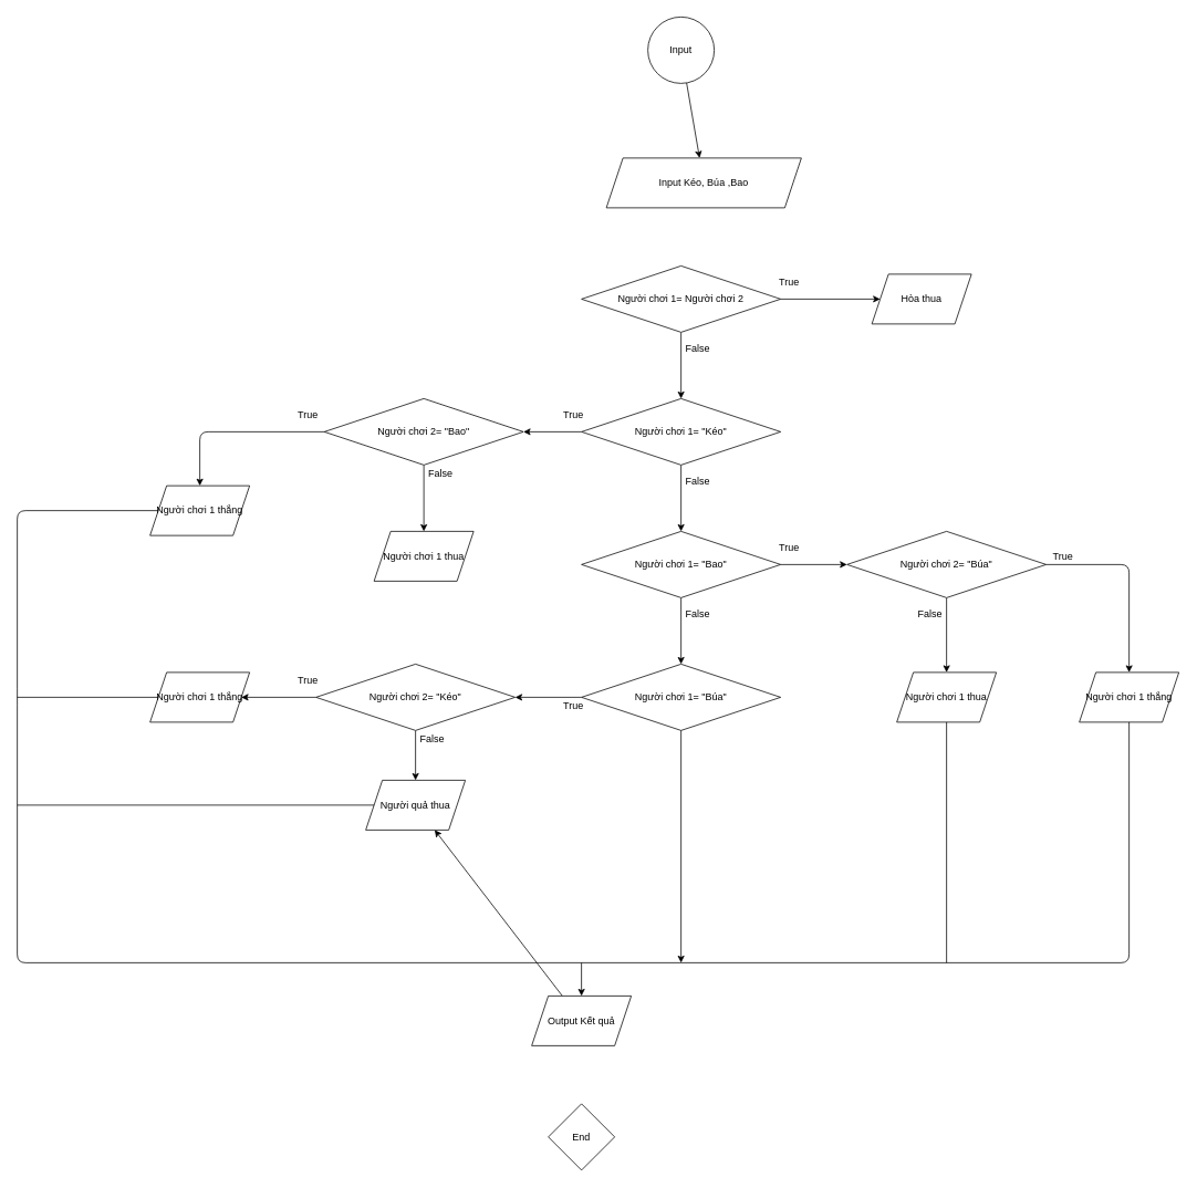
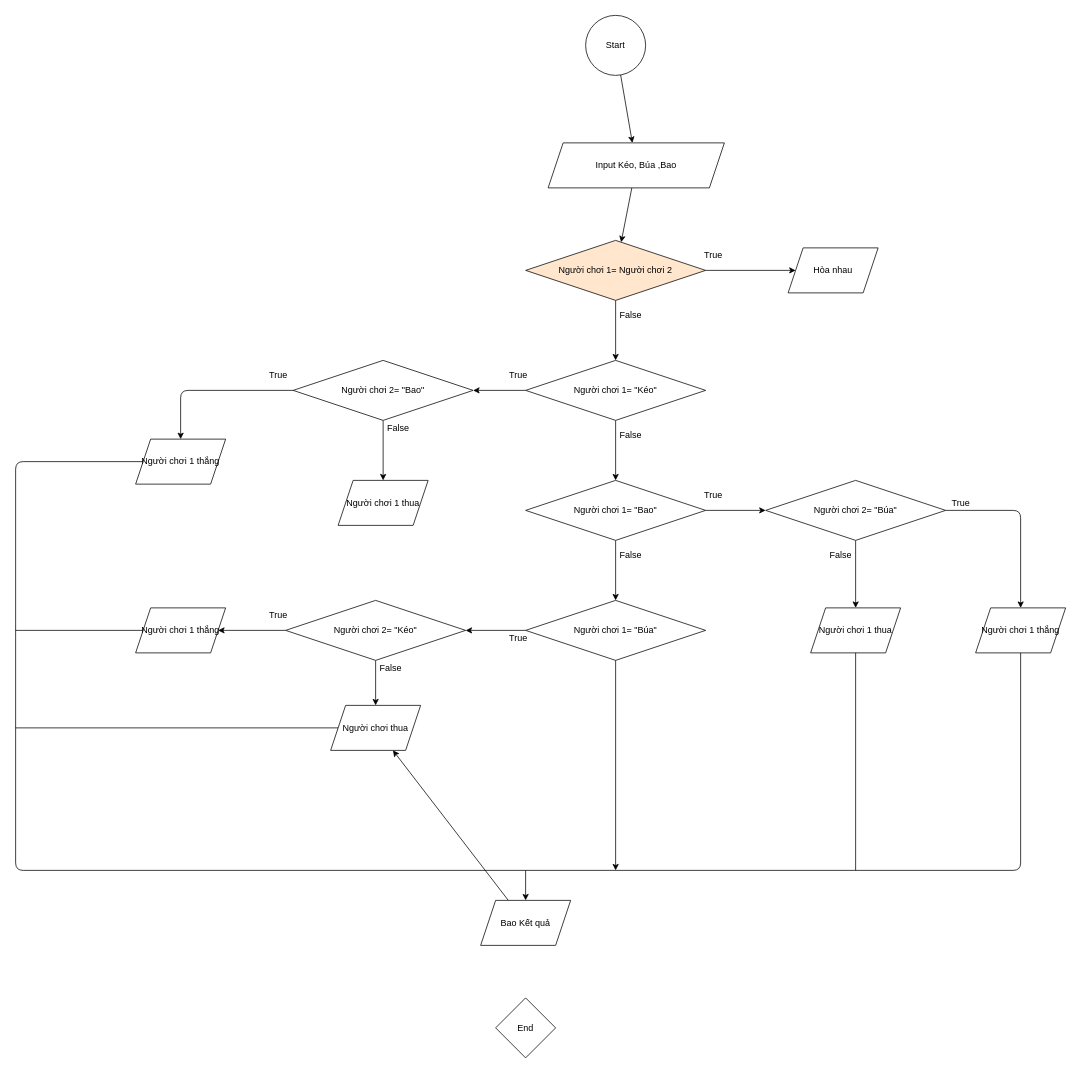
  <mxCell id="0" />
  <mxCell id="1" parent="0" />
  <mxCell id="2" value="" style="edgeStyle=none;html=1;" edge="1" parent="1" source="3" target="5"><mxGeometry relative="1" as="geometry" /></mxCell>
- <mxCell id="3" value="Input" style="ellipse;whiteSpace=wrap;html=1;aspect=fixed;" vertex="1" parent="1"><mxGeometry x="780" y="20" width="80" height="80" as="geometry" /></mxCell>
+ <mxCell id="3" value="Start" style="ellipse;whiteSpace=wrap;html=1;aspect=fixed;" vertex="1" parent="1"><mxGeometry x="780" y="20" width="80" height="80" as="geometry" /></mxCell>
+ <mxCell id="4" value="" style="edgeStyle=none;html=1;" edge="1" parent="1" source="5" target="8"><mxGeometry relative="1" as="geometry" /></mxCell>
  <mxCell id="5" value="Input Kéo, Búa ,Bao" style="shape=parallelogram;perimeter=parallelogramPerimeter;whiteSpace=wrap;html=1;fixedSize=1;" vertex="1" parent="1"><mxGeometry x="730" y="190" width="235" height="60" as="geometry" /></mxCell>
  <mxCell id="6" value="" style="edgeStyle=none;html=1;" edge="1" parent="1" source="8" target="9"><mxGeometry relative="1" as="geometry" /></mxCell>
  <mxCell id="7" value="" style="edgeStyle=none;html=1;" edge="1" parent="1" source="8" target="13"><mxGeometry relative="1" as="geometry" /></mxCell>
- <mxCell id="8" value="Người chơi 1= Người chơi 2" style="rhombus;whiteSpace=wrap;html=1;" vertex="1" parent="1"><mxGeometry x="700" y="320" width="240" height="80" as="geometry" /></mxCell>
- <mxCell id="9" value="Hòa thua" style="shape=parallelogram;perimeter=parallelogramPerimeter;whiteSpace=wrap;html=1;fixedSize=1;" vertex="1" parent="1"><mxGeometry x="1050" y="330" width="120" height="60" as="geometry" /></mxCell>
+ <mxCell id="8" value="Người chơi 1= Người chơi 2" style="rhombus;whiteSpace=wrap;html=1;fillColor=#ffe6cc;" vertex="1" parent="1"><mxGeometry x="700" y="320" width="240" height="80" as="geometry" /></mxCell>
+ <mxCell id="9" value="Hòa nhau" style="shape=parallelogram;perimeter=parallelogramPerimeter;whiteSpace=wrap;html=1;fixedSize=1;" vertex="1" parent="1"><mxGeometry x="1050" y="330" width="120" height="60" as="geometry" /></mxCell>
  <mxCell id="10" value="True" style="text;html=1;align=center;verticalAlign=middle;resizable=0;points=[];autosize=1;strokeColor=none;fillColor=none;" vertex="1" parent="1"><mxGeometry x="925" y="325" width="50" height="30" as="geometry" /></mxCell>
  <mxCell id="11" value="" style="edgeStyle=none;html=1;" edge="1" parent="1" source="13" target="16"><mxGeometry relative="1" as="geometry" /></mxCell>
  <mxCell id="12" value="" style="edgeStyle=none;html=1;" edge="1" parent="1" source="13" target="20"><mxGeometry relative="1" as="geometry" /></mxCell>
  <mxCell id="13" value="Người chơi 1= &quot;Kéo&quot;" style="rhombus;whiteSpace=wrap;html=1;" vertex="1" parent="1"><mxGeometry x="700" y="480" width="240" height="80" as="geometry" /></mxCell>
  <mxCell id="14" value="" style="edgeStyle=none;html=1;" edge="1" parent="1" source="16" target="34"><mxGeometry relative="1" as="geometry"><Array as="points"><mxPoint x="240" y="520" /></Array></mxGeometry></mxCell>
  <mxCell id="15" value="" style="edgeStyle=none;html=1;" edge="1" parent="1" source="16" target="36"><mxGeometry relative="1" as="geometry" /></mxCell>
  <mxCell id="16" value="Người chơi 2= &quot;Bao&quot;" style="rhombus;whiteSpace=wrap;html=1;" vertex="1" parent="1"><mxGeometry x="390" y="480" width="240" height="80" as="geometry" /></mxCell>
  <mxCell id="17" value="True" style="text;html=1;align=center;verticalAlign=middle;resizable=0;points=[];autosize=1;strokeColor=none;fillColor=none;" vertex="1" parent="1"><mxGeometry x="665" y="485" width="50" height="30" as="geometry" /></mxCell>
  <mxCell id="18" value="" style="edgeStyle=none;html=1;" edge="1" parent="1" source="20" target="22"><mxGeometry relative="1" as="geometry" /></mxCell>
  <mxCell id="19" value="" style="edgeStyle=none;html=1;" edge="1" parent="1" source="20" target="28"><mxGeometry relative="1" as="geometry" /></mxCell>
  <mxCell id="20" value="Người chơi 1= &quot;Bao&quot;" style="rhombus;whiteSpace=wrap;html=1;" vertex="1" parent="1"><mxGeometry x="700" y="640" width="240" height="80" as="geometry" /></mxCell>
  <mxCell id="21" value="" style="edgeStyle=none;html=1;" edge="1" parent="1" source="22" target="40"><mxGeometry relative="1" as="geometry" /></mxCell>
  <mxCell id="22" value="Người chơi 1= &quot;Búa&quot;" style="rhombus;whiteSpace=wrap;html=1;" vertex="1" parent="1"><mxGeometry x="700" y="800" width="240" height="80" as="geometry" /></mxCell>
  <mxCell id="23" value="False" style="text;html=1;align=center;verticalAlign=middle;resizable=0;points=[];autosize=1;strokeColor=none;fillColor=none;" vertex="1" parent="1"><mxGeometry x="815" y="405" width="50" height="30" as="geometry" /></mxCell>
  <mxCell id="24" value="False" style="text;html=1;align=center;verticalAlign=middle;resizable=0;points=[];autosize=1;strokeColor=none;fillColor=none;" vertex="1" parent="1"><mxGeometry x="815" y="565" width="50" height="30" as="geometry" /></mxCell>
  <mxCell id="25" value="False" style="text;html=1;align=center;verticalAlign=middle;resizable=0;points=[];autosize=1;strokeColor=none;fillColor=none;" vertex="1" parent="1"><mxGeometry x="815" y="725" width="50" height="30" as="geometry" /></mxCell>
  <mxCell id="26" value="" style="edgeStyle=none;html=1;" edge="1" parent="1" source="28" target="30"><mxGeometry relative="1" as="geometry" /></mxCell>
  <mxCell id="27" value="" style="edgeStyle=none;html=1;" edge="1" parent="1" source="28" target="32"><mxGeometry relative="1" as="geometry"><Array as="points"><mxPoint x="1360" y="680" /></Array></mxGeometry></mxCell>
  <mxCell id="28" value="Người chơi 2= &quot;Búa&quot;" style="rhombus;whiteSpace=wrap;html=1;" vertex="1" parent="1"><mxGeometry x="1020" y="640" width="240" height="80" as="geometry" /></mxCell>
  <mxCell id="29" value="True" style="text;html=1;align=center;verticalAlign=middle;resizable=0;points=[];autosize=1;strokeColor=none;fillColor=none;" vertex="1" parent="1"><mxGeometry x="925" y="645" width="50" height="30" as="geometry" /></mxCell>
  <mxCell id="30" value="Người chơi 1 thua" style="shape=parallelogram;perimeter=parallelogramPerimeter;whiteSpace=wrap;html=1;fixedSize=1;" vertex="1" parent="1"><mxGeometry x="1080" y="810" width="120" height="60" as="geometry" /></mxCell>
  <mxCell id="31" value="False" style="text;html=1;align=center;verticalAlign=middle;resizable=0;points=[];autosize=1;strokeColor=none;fillColor=none;" vertex="1" parent="1"><mxGeometry x="1095" y="725" width="50" height="30" as="geometry" /></mxCell>
  <mxCell id="32" value="Người chơi 1 thắng" style="shape=parallelogram;perimeter=parallelogramPerimeter;whiteSpace=wrap;html=1;fixedSize=1;" vertex="1" parent="1"><mxGeometry x="1300" y="810" width="120" height="60" as="geometry" /></mxCell>
  <mxCell id="33" value="True&lt;br&gt;" style="text;html=1;align=center;verticalAlign=middle;resizable=0;points=[];autosize=1;strokeColor=none;fillColor=none;" vertex="1" parent="1"><mxGeometry x="1255" y="655" width="50" height="30" as="geometry" /></mxCell>
  <mxCell id="34" value="Người chơi 1 thắng" style="shape=parallelogram;perimeter=parallelogramPerimeter;whiteSpace=wrap;html=1;fixedSize=1;" vertex="1" parent="1"><mxGeometry x="180" y="585" width="120" height="60" as="geometry" /></mxCell>
  <mxCell id="35" value="True" style="text;html=1;align=center;verticalAlign=middle;resizable=0;points=[];autosize=1;strokeColor=none;fillColor=none;" vertex="1" parent="1"><mxGeometry x="345" y="485" width="50" height="30" as="geometry" /></mxCell>
  <mxCell id="36" value="Người chơi 1 thua" style="shape=parallelogram;perimeter=parallelogramPerimeter;whiteSpace=wrap;html=1;fixedSize=1;" vertex="1" parent="1"><mxGeometry x="450" y="640" width="120" height="60" as="geometry" /></mxCell>
  <mxCell id="37" value="False" style="text;html=1;align=center;verticalAlign=middle;resizable=0;points=[];autosize=1;strokeColor=none;fillColor=none;" vertex="1" parent="1"><mxGeometry x="505" y="555" width="50" height="30" as="geometry" /></mxCell>
  <mxCell id="38" value="" style="edgeStyle=none;html=1;" edge="1" parent="1" source="40" target="42"><mxGeometry relative="1" as="geometry" /></mxCell>
  <mxCell id="39" value="" style="edgeStyle=none;html=1;" edge="1" parent="1" source="40" target="44"><mxGeometry relative="1" as="geometry" /></mxCell>
  <mxCell id="40" value="Người chơi 2= &quot;Kéo&quot;" style="rhombus;whiteSpace=wrap;html=1;" vertex="1" parent="1"><mxGeometry x="380" y="800" width="240" height="80" as="geometry" /></mxCell>
  <mxCell id="41" value="True" style="text;html=1;align=center;verticalAlign=middle;resizable=0;points=[];autosize=1;strokeColor=none;fillColor=none;" vertex="1" parent="1"><mxGeometry x="665" y="835" width="50" height="30" as="geometry" /></mxCell>
  <mxCell id="42" value="Người chơi 1 thắng" style="shape=parallelogram;perimeter=parallelogramPerimeter;whiteSpace=wrap;html=1;fixedSize=1;" vertex="1" parent="1"><mxGeometry x="180" y="810" width="120" height="60" as="geometry" /></mxCell>
  <mxCell id="43" value="True" style="text;html=1;align=center;verticalAlign=middle;resizable=0;points=[];autosize=1;strokeColor=none;fillColor=none;" vertex="1" parent="1"><mxGeometry x="345" y="805" width="50" height="30" as="geometry" /></mxCell>
- <mxCell id="44" value="Người quả thua" style="shape=parallelogram;perimeter=parallelogramPerimeter;whiteSpace=wrap;html=1;fixedSize=1;" vertex="1" parent="1"><mxGeometry x="440" y="940" width="120" height="60" as="geometry" /></mxCell>
+ <mxCell id="44" value="Người chơi thua" style="shape=parallelogram;perimeter=parallelogramPerimeter;whiteSpace=wrap;html=1;fixedSize=1;" vertex="1" parent="1"><mxGeometry x="440" y="940" width="120" height="60" as="geometry" /></mxCell>
  <mxCell id="45" value="False" style="text;html=1;align=center;verticalAlign=middle;resizable=0;points=[];autosize=1;strokeColor=none;fillColor=none;" vertex="1" parent="1"><mxGeometry x="495" y="875" width="50" height="30" as="geometry" /></mxCell>
  <mxCell id="46" value="" style="endArrow=none;html=1;entryX=0.5;entryY=1;entryDx=0;entryDy=0;exitX=0;exitY=0.5;exitDx=0;exitDy=0;" edge="1" parent="1" source="34" target="32"><mxGeometry width="50" height="50" relative="1" as="geometry"><mxPoint x="20" y="620" as="sourcePoint" /><mxPoint x="990" y="930" as="targetPoint" /><Array as="points"><mxPoint x="20" y="615" /><mxPoint x="20" y="840" /><mxPoint x="20" y="1160" /><mxPoint x="1360" y="1160" /></Array></mxGeometry></mxCell>
  <mxCell id="47" value="" style="endArrow=none;html=1;entryX=0;entryY=0.5;entryDx=0;entryDy=0;" edge="1" parent="1" target="42"><mxGeometry width="50" height="50" relative="1" as="geometry"><mxPoint x="20" y="840" as="sourcePoint" /><mxPoint x="130" y="820" as="targetPoint" /></mxGeometry></mxCell>
  <mxCell id="48" value="" style="endArrow=none;html=1;entryX=0;entryY=0.5;entryDx=0;entryDy=0;" edge="1" parent="1" target="44"><mxGeometry width="50" height="50" relative="1" as="geometry"><mxPoint x="20" y="970" as="sourcePoint" /><mxPoint x="170" y="960" as="targetPoint" /></mxGeometry></mxCell>
  <mxCell id="49" value="" style="endArrow=classic;html=1;exitX=0.5;exitY=1;exitDx=0;exitDy=0;" edge="1" parent="1" source="22"><mxGeometry width="50" height="50" relative="1" as="geometry"><mxPoint x="790" y="1010" as="sourcePoint" /><mxPoint x="820" y="1160" as="targetPoint" /></mxGeometry></mxCell>
  <mxCell id="50" value="" style="endArrow=none;html=1;entryX=0.5;entryY=1;entryDx=0;entryDy=0;" edge="1" parent="1" target="30"><mxGeometry width="50" height="50" relative="1" as="geometry"><mxPoint x="1140" y="1160" as="sourcePoint" /><mxPoint x="1170" y="970" as="targetPoint" /></mxGeometry></mxCell>
  <mxCell id="51" value="" style="endArrow=classic;html=1;" edge="1" parent="1"><mxGeometry width="50" height="50" relative="1" as="geometry"><mxPoint x="700" y="1160" as="sourcePoint" /><mxPoint x="700" y="1200" as="targetPoint" /></mxGeometry></mxCell>
  <mxCell id="52" value="" style="edgeStyle=none;html=1;" edge="1" parent="1" source="53" target="44"><mxGeometry relative="1" as="geometry" /></mxCell>
- <mxCell id="53" value="Output Kết quả" style="shape=parallelogram;perimeter=parallelogramPerimeter;whiteSpace=wrap;html=1;fixedSize=1;" vertex="1" parent="1"><mxGeometry x="640" y="1200" width="120" height="60" as="geometry" /></mxCell>
+ <mxCell id="53" value="Bao Kết quả" style="shape=parallelogram;perimeter=parallelogramPerimeter;whiteSpace=wrap;html=1;fixedSize=1;" vertex="1" parent="1"><mxGeometry x="640" y="1200" width="120" height="60" as="geometry" /></mxCell>
  <mxCell id="54" value="End" style="rhombus;whiteSpace=wrap;html=1;" vertex="1" parent="1"><mxGeometry x="660" y="1330" width="80" height="80" as="geometry" /></mxCell>
